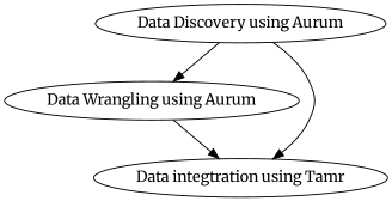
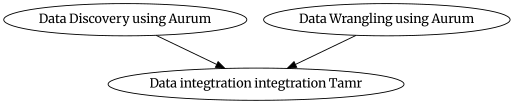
  digraph {
    fontname=Merriweather
    node [fontname=Merriweather]
    edge [fontname=Merriweather]
    n1 [label="Data Discovery using Aurum"]
    n2 [label="Data Wrangling using Aurum"]
-   n3 [label="Data integtration using Tamr"]
-   n1 -> n2
+   n3 [label="Data integtration integtration Tamr"]
    n1 -> n3
    n2 -> n3
  }
